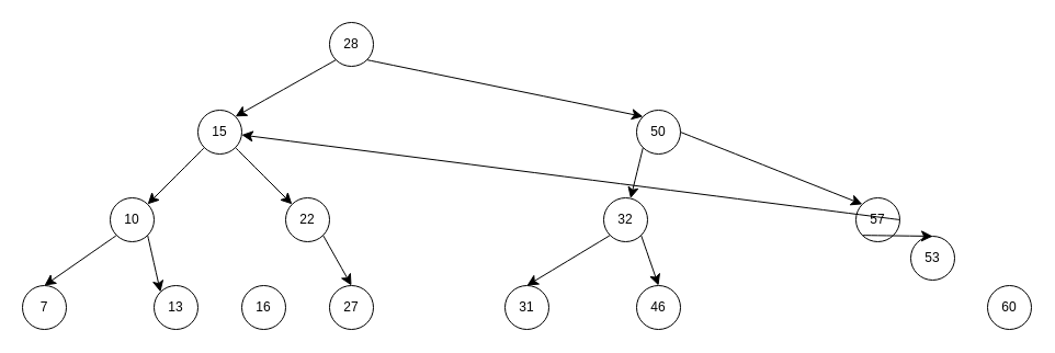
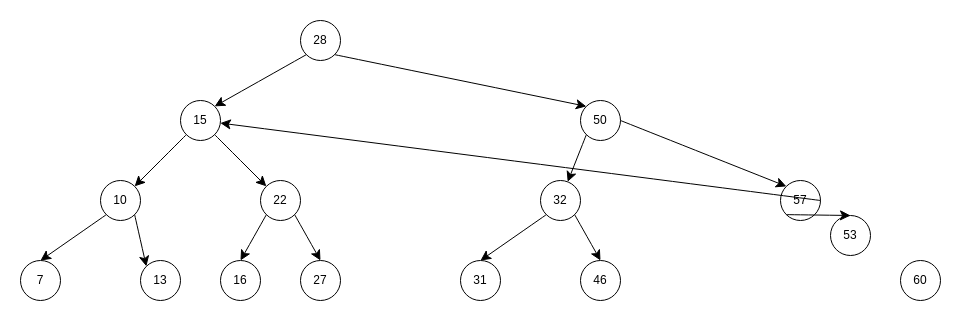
  <mxCell id="0" />
  <mxCell id="1" parent="0" />
  <mxCell id="2" value="28" style="ellipse;whiteSpace=wrap;html=1;aspect=fixed;" vertex="1" parent="1"><mxGeometry x="300" y="20" width="40" height="40" as="geometry" /></mxCell>
  <mxCell id="3" value="50" style="ellipse;whiteSpace=wrap;html=1;aspect=fixed;" vertex="1" parent="1"><mxGeometry x="580" y="100" width="40" height="40" as="geometry" /></mxCell>
  <mxCell id="4" value="57" style="ellipse;whiteSpace=wrap;html=1;aspect=fixed;" vertex="1" parent="1"><mxGeometry x="780" y="180" width="40" height="40" as="geometry" /></mxCell>
  <mxCell id="5" value="60" style="ellipse;whiteSpace=wrap;html=1;aspect=fixed;" vertex="1" parent="1"><mxGeometry x="900" y="260" width="40" height="40" as="geometry" /></mxCell>
- <mxCell id="6" value="32" style="ellipse;whiteSpace=wrap;html=1;aspect=fixed;" vertex="1" parent="1"><mxGeometry x="550" y="180" width="40" height="40" as="geometry" /></mxCell>
+ <mxCell id="6" value="32" style="ellipse;whiteSpace=wrap;html=1;aspect=fixed;" vertex="1" parent="1"><mxGeometry x="540" y="180" width="40" height="40" as="geometry" /></mxCell>
  <mxCell id="7" value="31" style="ellipse;whiteSpace=wrap;html=1;aspect=fixed;" vertex="1" parent="1"><mxGeometry x="460" y="260" width="40" height="40" as="geometry" /></mxCell>
  <mxCell id="8" value="" style="endArrow=classic;html=1;rounded=0;fontSize=12;startSize=8;endSize=8;curved=1;exitX=1;exitY=0.5;exitDx=0;exitDy=0;entryX=0;entryY=0;entryDx=0;entryDy=0;" edge="1" parent="1" source="3" target="4"><mxGeometry width="50" height="50" relative="1" as="geometry"><mxPoint x="640" y="270" as="sourcePoint" /><mxPoint x="690" y="220" as="targetPoint" /></mxGeometry></mxCell>
  <mxCell id="9" value="" style="endArrow=classic;html=1;rounded=0;fontSize=12;startSize=8;endSize=8;curved=1;exitX=1;exitY=0.5;exitDx=0;exitDy=0;" edge="1" parent="1" source="4" target="24"><mxGeometry width="50" height="50" relative="1" as="geometry"><mxPoint x="640" y="270" as="sourcePoint" /><mxPoint x="690" y="220" as="targetPoint" /></mxGeometry></mxCell>
  <mxCell id="10" value="16" style="ellipse;whiteSpace=wrap;html=1;aspect=fixed;" vertex="1" parent="1"><mxGeometry y="260" width="40" height="40" as="geometry" x="220" /></mxCell>
  <mxCell id="11" value="10" style="ellipse;whiteSpace=wrap;html=1;aspect=fixed;" vertex="1" parent="1"><mxGeometry x="100" y="180" width="40" height="40" as="geometry" /></mxCell>
  <mxCell id="12" value="22" style="ellipse;whiteSpace=wrap;html=1;aspect=fixed;" vertex="1" parent="1"><mxGeometry x="260" y="180" width="40" height="40" as="geometry" /></mxCell>
  <mxCell id="13" value="13" style="ellipse;whiteSpace=wrap;html=1;aspect=fixed;" vertex="1" parent="1"><mxGeometry x="140" y="260" width="40" height="40" as="geometry" /></mxCell>
  <mxCell id="14" value="" style="endArrow=classic;html=1;rounded=0;fontSize=12;startSize=8;endSize=8;curved=1;exitX=1;exitY=1;exitDx=0;exitDy=0;entryX=0;entryY=0;entryDx=0;entryDy=0;" edge="1" parent="1" source="2" target="3"><mxGeometry width="50" height="50" relative="1" as="geometry"><mxPoint x="700" y="150" as="sourcePoint" /><mxPoint x="750" y="100" as="targetPoint" /></mxGeometry></mxCell>
  <mxCell id="15" value="" style="endArrow=classic;html=1;rounded=0;fontSize=12;startSize=8;endSize=8;curved=1;exitX=1;exitY=1;exitDx=0;exitDy=0;entryX=0;entryY=0;entryDx=0;entryDy=0;" edge="1" parent="1" source="11" target="13"><mxGeometry width="50" height="50" relative="1" as="geometry"><mxPoint x="700" y="150" as="sourcePoint" /><mxPoint x="750" y="100" as="targetPoint" /></mxGeometry></mxCell>
  <mxCell id="16" value="53" style="ellipse;whiteSpace=wrap;html=1;aspect=fixed;" vertex="1" parent="1"><mxGeometry x="830" y="215" width="40" height="40" as="geometry" /></mxCell>
  <mxCell id="17" value="" style="endArrow=classic;html=1;rounded=0;fontSize=12;startSize=8;endSize=8;curved=1;entryX=0.5;entryY=0;entryDx=0;entryDy=0;exitX=0;exitY=1;exitDx=0;exitDy=0;" edge="1" parent="1" source="4" target="16"><mxGeometry width="50" height="50" relative="1" as="geometry"><mxPoint x="730" y="180" as="sourcePoint" /><mxPoint x="780" y="130" as="targetPoint" /></mxGeometry></mxCell>
  <mxCell id="18" value="46" style="ellipse;whiteSpace=wrap;html=1;aspect=fixed;" vertex="1" parent="1"><mxGeometry x="580" y="260" width="40" height="40" as="geometry" /></mxCell>
  <mxCell id="19" value="" style="endArrow=classic;html=1;rounded=0;fontSize=12;startSize=8;endSize=8;curved=1;exitX=0;exitY=1;exitDx=0;exitDy=0;" edge="1" parent="1" source="3" target="6"><mxGeometry width="50" height="50" relative="1" as="geometry"><mxPoint x="650" y="190" as="sourcePoint" /><mxPoint x="700" y="140" as="targetPoint" /></mxGeometry></mxCell>
  <mxCell id="20" value="" style="endArrow=classic;html=1;rounded=0;fontSize=12;startSize=8;endSize=8;curved=1;exitX=0;exitY=1;exitDx=0;exitDy=0;entryX=0.5;entryY=0;entryDx=0;entryDy=0;" edge="1" parent="1" source="6" target="7"><mxGeometry width="50" height="50" relative="1" as="geometry"><mxPoint x="650" y="300" as="sourcePoint" /><mxPoint x="700" y="250" as="targetPoint" /></mxGeometry></mxCell>
  <mxCell id="21" value="" style="endArrow=classic;html=1;rounded=0;fontSize=12;startSize=8;endSize=8;curved=1;exitX=1;exitY=1;exitDx=0;exitDy=0;entryX=0.5;entryY=0;entryDx=0;entryDy=0;" edge="1" parent="1" source="6" target="18"><mxGeometry width="50" height="50" relative="1" as="geometry"><mxPoint x="650" y="300" as="sourcePoint" /><mxPoint x="700" y="250" as="targetPoint" /></mxGeometry></mxCell>
  <mxCell id="22" value="7" style="ellipse;whiteSpace=wrap;html=1;aspect=fixed;" vertex="1" parent="1"><mxGeometry x="20" y="260" width="40" height="40" as="geometry" /></mxCell>
  <mxCell id="23" value="" style="endArrow=classic;html=1;rounded=0;fontSize=12;startSize=8;endSize=8;curved=1;exitX=0;exitY=1;exitDx=0;exitDy=0;entryX=0.5;entryY=0;entryDx=0;entryDy=0;" edge="1" parent="1" source="11" target="22"><mxGeometry width="50" height="50" relative="1" as="geometry"><mxPoint x="450" y="250" as="sourcePoint" /><mxPoint x="500" y="200" as="targetPoint" /></mxGeometry></mxCell>
  <mxCell id="24" value="15" style="ellipse;whiteSpace=wrap;html=1;aspect=fixed;" vertex="1" parent="1"><mxGeometry x="180" y="100" width="40" height="40" as="geometry" /></mxCell>
  <mxCell id="25" value="" style="endArrow=classic;html=1;rounded=0;fontSize=12;startSize=8;endSize=8;curved=1;exitX=0;exitY=1;exitDx=0;exitDy=0;entryX=1;entryY=0;entryDx=0;entryDy=0;" edge="1" parent="1" source="2" target="24"><mxGeometry width="50" height="50" relative="1" as="geometry"><mxPoint x="380" y="200" as="sourcePoint" /><mxPoint x="430" y="150" as="targetPoint" /></mxGeometry></mxCell>
  <mxCell id="26" value="" style="endArrow=classic;html=1;rounded=0;fontSize=12;startSize=8;endSize=8;curved=1;entryX=1;entryY=0;entryDx=0;entryDy=0;exitX=0;exitY=1;exitDx=0;exitDy=0;" edge="1" parent="1" source="24" target="11"><mxGeometry width="50" height="50" relative="1" as="geometry"><mxPoint x="380" y="200" as="sourcePoint" /><mxPoint x="430" y="150" as="targetPoint" /></mxGeometry></mxCell>
  <mxCell id="27" value="" style="endArrow=classic;html=1;rounded=0;fontSize=12;startSize=8;endSize=8;curved=1;exitX=1;exitY=1;exitDx=0;exitDy=0;entryX=0;entryY=0;entryDx=0;entryDy=0;" edge="1" parent="1" source="24" target="12"><mxGeometry width="50" height="50" relative="1" as="geometry"><mxPoint x="380" y="200" as="sourcePoint" /><mxPoint x="430" y="150" as="targetPoint" /></mxGeometry></mxCell>
  <mxCell id="28" value="27" style="ellipse;whiteSpace=wrap;html=1;aspect=fixed;" vertex="1" parent="1"><mxGeometry x="300" y="260" width="40" height="40" as="geometry" /></mxCell>
+ <mxCell id="29" value="" style="endArrow=classic;html=1;rounded=0;fontSize=12;startSize=8;endSize=8;curved=1;exitX=0;exitY=1;exitDx=0;exitDy=0;entryX=0.5;entryY=0;entryDx=0;entryDy=0;" edge="1" parent="1" source="12" target="10"><mxGeometry width="50" height="50" relative="1" as="geometry"><mxPoint x="370" y="260" as="sourcePoint" /><mxPoint x="420" y="210" as="targetPoint" /></mxGeometry></mxCell>
  <mxCell id="30" value="" style="endArrow=classic;html=1;rounded=0;fontSize=12;startSize=8;endSize=8;curved=1;exitX=1;exitY=1;exitDx=0;exitDy=0;entryX=0.5;entryY=0;entryDx=0;entryDy=0;" edge="1" parent="1" source="12" target="28"><mxGeometry width="50" height="50" relative="1" as="geometry"><mxPoint x="370" y="260" as="sourcePoint" /><mxPoint x="420" y="210" as="targetPoint" /></mxGeometry></mxCell>
